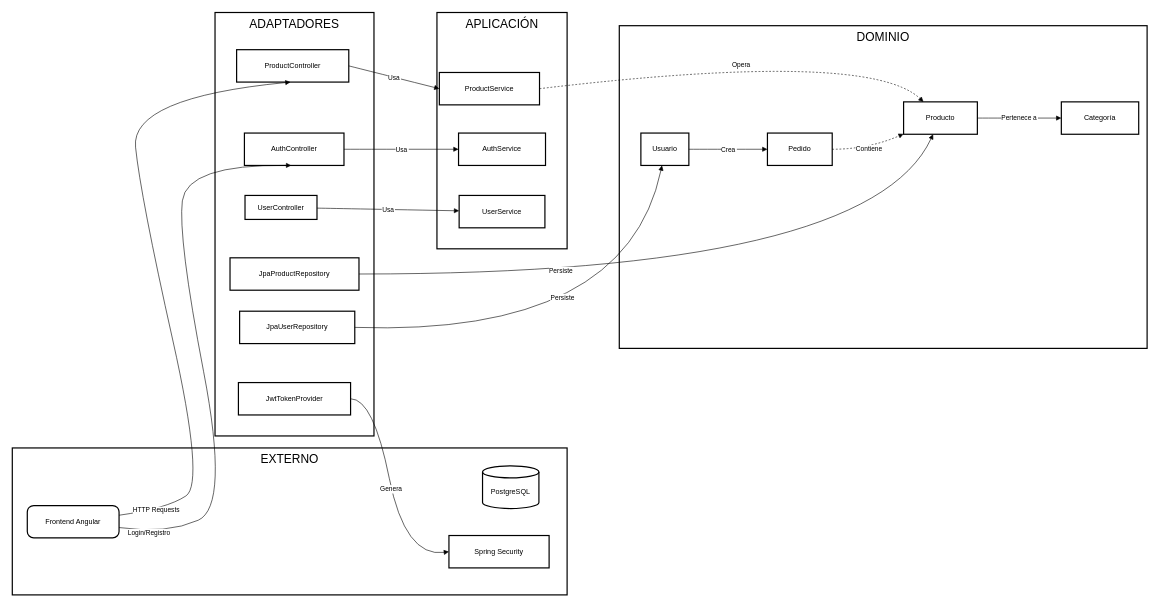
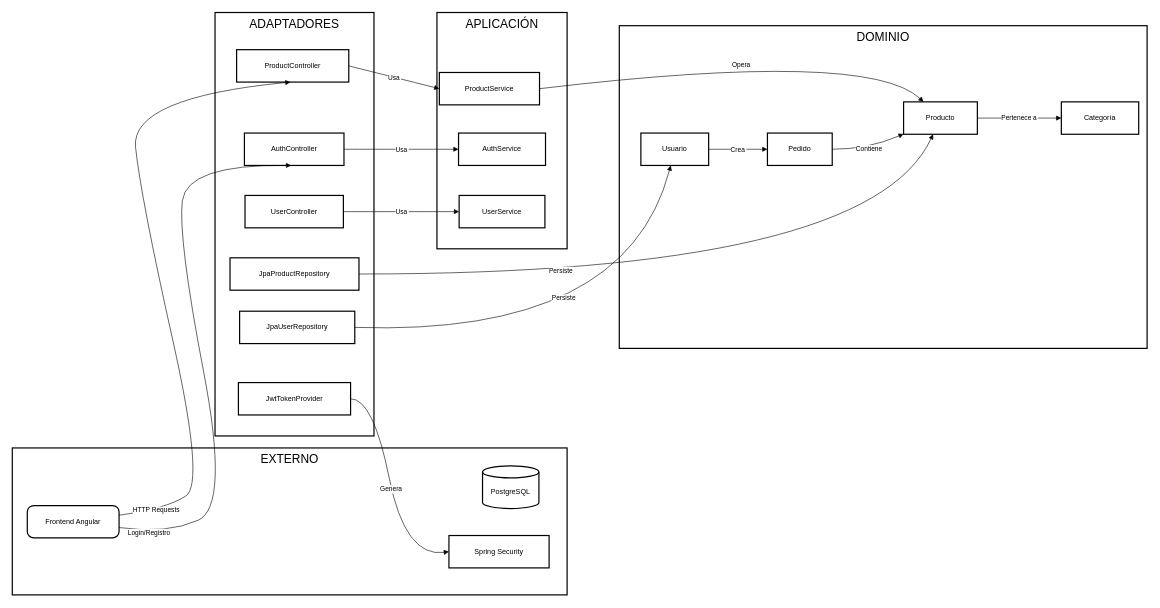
  <mxCell id="0" />
  <mxCell id="1" parent="0" />
  <mxCell id="2" value="DOMINIO" style="whiteSpace=wrap;strokeWidth=2;verticalAlign=top;fontSize=20;" parent="1" vertex="1"><mxGeometry x="1032" y="42" width="880" height="538" as="geometry" /></mxCell>
  <mxCell id="3" value="APLICACIÓN" style="whiteSpace=wrap;strokeWidth=2;verticalAlign=top;fontSize=20;" parent="1" vertex="1"><mxGeometry x="728" y="20" width="217" height="394" as="geometry" /></mxCell>
  <mxCell id="4" value="ADAPTADORES" style="whiteSpace=wrap;strokeWidth=2;verticalAlign=top;fontSize=20;" parent="1" vertex="1"><mxGeometry x="358" y="20" width="265" height="706" as="geometry" /></mxCell>
  <mxCell id="5" value="EXTERNO" style="whiteSpace=wrap;strokeWidth=2;fontSize=20;verticalAlign=top;" parent="1" vertex="1"><mxGeometry x="20" y="746" width="925" height="245" as="geometry" /></mxCell>
  <mxCell id="6" value="Frontend Angular" style="rounded=1;arcSize=20;strokeWidth=2" parent="1" vertex="1"><mxGeometry x="45" y="842" width="153" height="54" as="geometry" /></mxCell>
  <mxCell id="7" value="PostgreSQL" style="shape=cylinder3;boundedLbl=1;backgroundOutline=1;size=10;strokeWidth=2;whiteSpace=wrap;" parent="1" vertex="1"><mxGeometry x="804" y="776" width="94" height="71" as="geometry" /></mxCell>
  <mxCell id="8" value="Spring Security" style="whiteSpace=wrap;strokeWidth=2;" parent="1" vertex="1"><mxGeometry x="748" y="892" width="167" height="54" as="geometry" /></mxCell>
  <mxCell id="9" value="ProductController" style="whiteSpace=wrap;strokeWidth=2;" parent="1" vertex="1"><mxGeometry x="394" y="82" width="187" height="54" as="geometry" /></mxCell>
  <mxCell id="10" value="AuthController" style="whiteSpace=wrap;strokeWidth=2;" parent="1" vertex="1"><mxGeometry x="407" y="221" width="166" height="54" as="geometry" /></mxCell>
- <mxCell id="11" value="UserController" style="whiteSpace=wrap;strokeWidth=2;" parent="1" vertex="1"><mxGeometry x="408" y="325" width="120" height="40" as="geometry" /></mxCell>
+ <mxCell id="11" value="UserController" style="whiteSpace=wrap;strokeWidth=2;" parent="1" vertex="1"><mxGeometry x="408" y="325" width="164" height="54" as="geometry" /></mxCell>
  <mxCell id="12" value="JpaProductRepository" style="whiteSpace=wrap;strokeWidth=2;" parent="1" vertex="1"><mxGeometry x="383" y="429" width="215" height="54" as="geometry" /></mxCell>
  <mxCell id="13" value="JpaUserRepository" style="whiteSpace=wrap;strokeWidth=2;" parent="1" vertex="1"><mxGeometry x="399" y="518" width="192" height="54" as="geometry" /></mxCell>
  <mxCell id="14" value="JwtTokenProvider" style="whiteSpace=wrap;strokeWidth=2;" parent="1" vertex="1"><mxGeometry x="397" y="637" width="187" height="54" as="geometry" /></mxCell>
  <mxCell id="15" value="ProductService" style="whiteSpace=wrap;strokeWidth=2;" parent="1" vertex="1"><mxGeometry x="732" y="120" width="167" height="54" as="geometry" /></mxCell>
  <mxCell id="16" value="AuthService" style="whiteSpace=wrap;strokeWidth=2;" parent="1" vertex="1"><mxGeometry x="764" y="221" width="145" height="54" as="geometry" /></mxCell>
  <mxCell id="17" value="UserService" style="whiteSpace=wrap;strokeWidth=2;" parent="1" vertex="1"><mxGeometry x="765" y="325" width="143" height="54" as="geometry" /></mxCell>
  <mxCell id="18" value="Producto" style="whiteSpace=wrap;strokeWidth=2;" parent="1" vertex="1"><mxGeometry x="1506" y="169" width="123" height="54" as="geometry" /></mxCell>
- <mxCell id="19" value="Usuario" style="whiteSpace=wrap;strokeWidth=2;" parent="1" vertex="1"><mxGeometry x="1068" y="221" width="80" height="54" as="geometry" /></mxCell>
+ <mxCell id="19" value="Usuario" style="whiteSpace=wrap;strokeWidth=2;" parent="1" vertex="1"><mxGeometry x="1068" y="221" width="113" height="54" as="geometry" /></mxCell>
  <mxCell id="20" value="Pedido" style="whiteSpace=wrap;strokeWidth=2;" parent="1" vertex="1"><mxGeometry x="1279" y="221" width="108" height="54" as="geometry" /></mxCell>
  <mxCell id="21" value="Categoría" style="whiteSpace=wrap;strokeWidth=2;" parent="1" vertex="1"><mxGeometry x="1769" y="169" width="129" height="54" as="geometry" /></mxCell>
  <mxCell id="22" value="HTTP Requests" style="curved=1;startArrow=none;endArrow=block;exitX=1;exitY=0.3;entryX=0.48;entryY=1;" parent="1" source="6" target="9" edge="1"><mxGeometry x="-0.885" relative="1" as="geometry"><Array as="points"><mxPoint x="278" y="847" /><mxPoint x="341" y="805" /><mxPoint x="234" y="327" /><mxPoint x="217" y="162" /></Array><mxPoint x="1" as="offset" /></mxGeometry></mxCell>
  <mxCell id="23" value="Login/Registro" style="curved=1;startArrow=none;endArrow=block;exitX=1;exitY=0.68;entryX=0.47;entryY=1;" parent="1" source="6" target="10" edge="1"><mxGeometry x="-0.892" y="-1" relative="1" as="geometry"><Array as="points"><mxPoint x="278" y="890" /><mxPoint x="382" y="843" /><mxPoint x="296" y="395" /><mxPoint x="311" y="273" /></Array><mxPoint as="offset" /></mxGeometry></mxCell>
  <mxCell id="24" value="Usa" style="curved=1;startArrow=none;endArrow=block;exitX=1;exitY=0.5;entryX=0;entryY=0.5;" parent="1" source="9" target="15" edge="1"><mxGeometry relative="1" as="geometry"><Array as="points" /></mxGeometry></mxCell>
  <mxCell id="25" value="Usa" style="curved=1;startArrow=none;endArrow=block;exitX=1;exitY=0.5;entryX=0;entryY=0.5;" parent="1" source="10" target="16" edge="1"><mxGeometry relative="1" as="geometry"><Array as="points" /></mxGeometry></mxCell>
- <mxCell id="26" value="Opera" style="curved=1;startArrow=none;endArrow=block;exitX=1;exitY=0.5;entryX=0.27;entryY=0;dashed=1;" parent="1" source="15" target="18" edge="1"><mxGeometry relative="1" as="geometry"><Array as="points"><mxPoint x="1447" y="82" /></Array></mxGeometry></mxCell>
+ <mxCell id="26" value="Opera" style="curved=1;startArrow=none;endArrow=block;exitX=1;exitY=0.5;entryX=0.27;entryY=0;" parent="1" source="15" target="18" edge="1"><mxGeometry relative="1" as="geometry"><Array as="points"><mxPoint x="1447" y="82" /></Array></mxGeometry></mxCell>
  <mxCell id="27" value="Persiste" style="curved=1;startArrow=none;endArrow=block;exitX=1;exitY=0.5;entryX=0.4;entryY=1;" parent="1" source="12" target="18" edge="1"><mxGeometry x="-0.391" y="6" relative="1" as="geometry"><Array as="points"><mxPoint x="1447" y="456" /></Array><mxPoint as="offset" /></mxGeometry></mxCell>
  <mxCell id="28" value="Persiste" style="curved=1;startArrow=none;endArrow=block;exitX=1;exitY=0.5;entryX=0.44;entryY=1;" parent="1" source="13" target="19" edge="1"><mxGeometry x="-0.071" y="61" relative="1" as="geometry"><Array as="points"><mxPoint x="1043" y="560" /></Array><mxPoint as="offset" /></mxGeometry></mxCell>
  <mxCell id="29" value="Genera" style="curved=1;startArrow=none;endArrow=block;exitX=1;exitY=0.5;entryX=0;entryY=0.5;" parent="1" source="14" target="8" edge="1"><mxGeometry relative="1" as="geometry"><Array as="points"><mxPoint x="622" y="664" /><mxPoint x="675" y="929" /></Array></mxGeometry></mxCell>
  <mxCell id="30" value="Pertenece a" style="curved=1;startArrow=none;endArrow=block;exitX=1.01;exitY=0.5;entryX=0;entryY=0.5;" parent="1" source="18" target="21" edge="1"><mxGeometry relative="1" as="geometry"><Array as="points" /></mxGeometry></mxCell>
- <mxCell id="31" value="Contiene" style="curved=1;startArrow=none;endArrow=block;exitX=1;exitY=0.5;entryX=0;entryY=0.99;dashed=1;" parent="1" source="20" target="18" edge="1"><mxGeometry relative="1" as="geometry"><Array as="points"><mxPoint x="1447" y="248" /></Array></mxGeometry></mxCell>
+ <mxCell id="31" value="Contiene" style="curved=1;startArrow=none;endArrow=block;exitX=1;exitY=0.5;entryX=0;entryY=0.99;" parent="1" source="20" target="18" edge="1"><mxGeometry relative="1" as="geometry"><Array as="points"><mxPoint x="1447" y="248" /></Array></mxGeometry></mxCell>
  <mxCell id="32" value="Crea" style="curved=1;startArrow=none;endArrow=block;exitX=1;exitY=0.5;entryX=0;entryY=0.5;" parent="1" source="19" target="20" edge="1"><mxGeometry relative="1" as="geometry"><Array as="points" /></mxGeometry></mxCell>
  <mxCell id="33" value="Usa" style="curved=1;startArrow=none;endArrow=block;" edge="1" parent="1" source="11" target="17"><mxGeometry relative="1" as="geometry"><Array as="points" /><mxPoint x="583" y="258" as="sourcePoint" /><mxPoint x="774" y="258" as="targetPoint" /></mxGeometry></mxCell>
